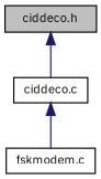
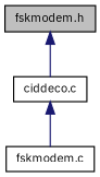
  digraph {
    fontname="IBM Plex Sans"
    node [color=black fillcolor=white fontname="IBM Plex Sans" fontsize=10 shape=record style=filled]
    edge [color=midnightblue dir=back fontname="IBM Plex Sans" fontsize=10 labelfontname=Helvetica labelfontsize=10 style=solid]
-   n1 [fillcolor=grey75 fontcolor=black height=0.2 label="ciddeco.h" width=0.4]
+   n1 [fillcolor=grey75 fontcolor=black height=0.2 label="fskmodem.h" width=0.4]
    n2 [height=0.2 label="ciddeco.c" width=0.4]
    n3 [height=0.2 label="fskmodem.c" width=0.4]
    n1 -> n2
    n2 -> n3
  }
